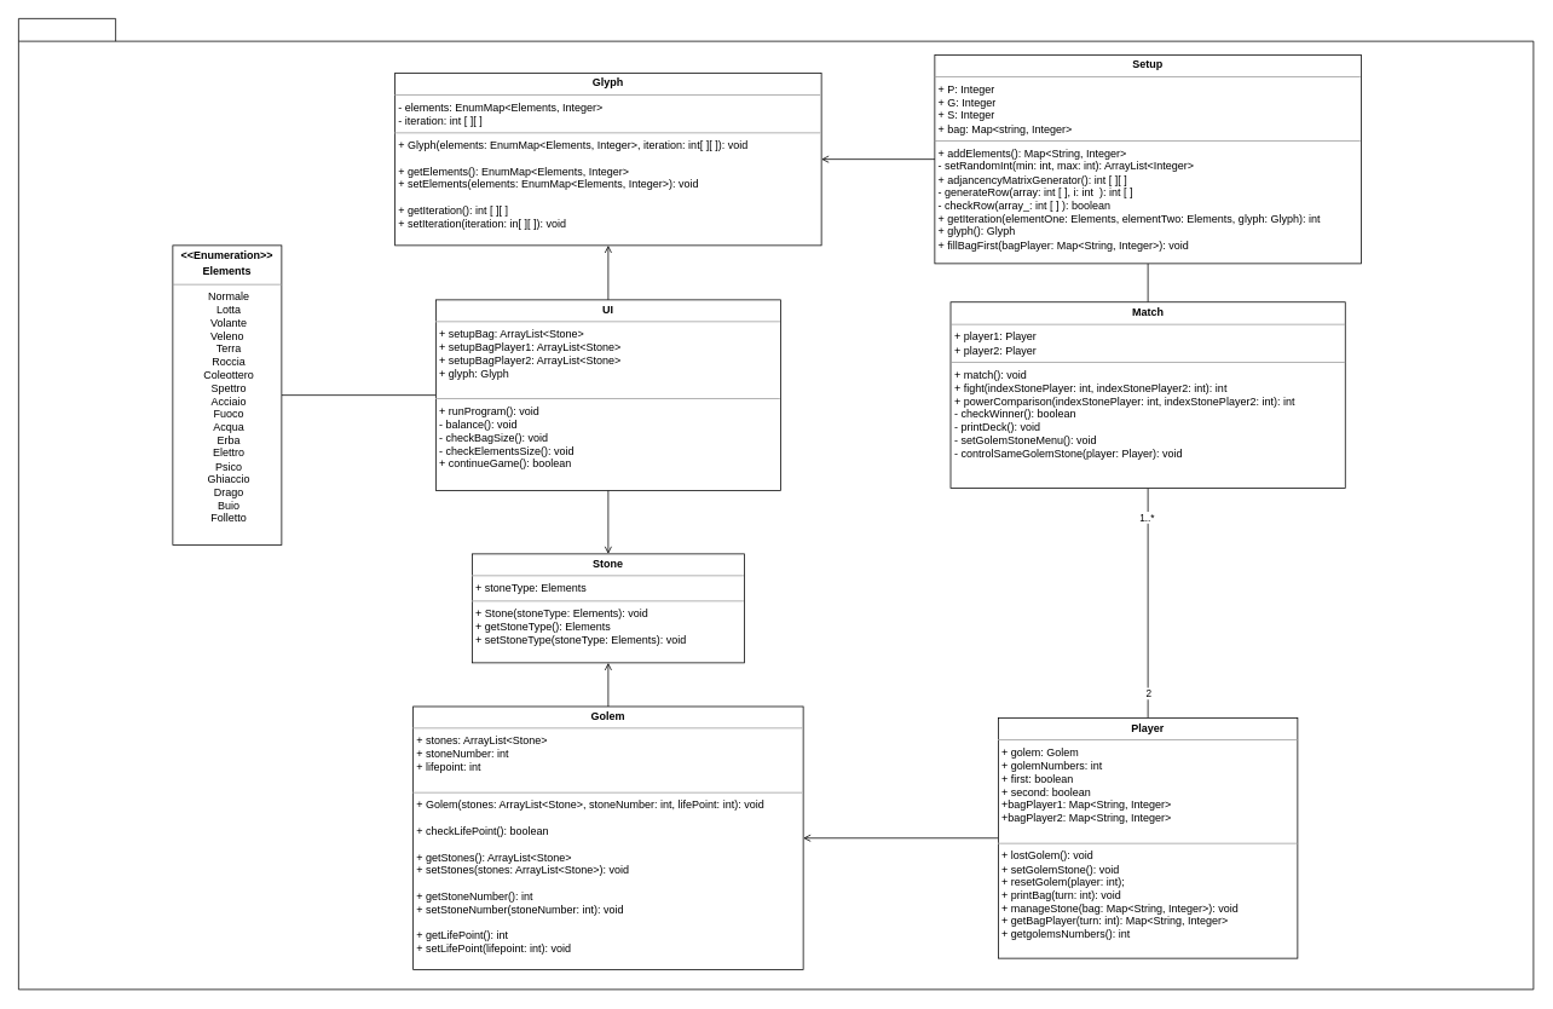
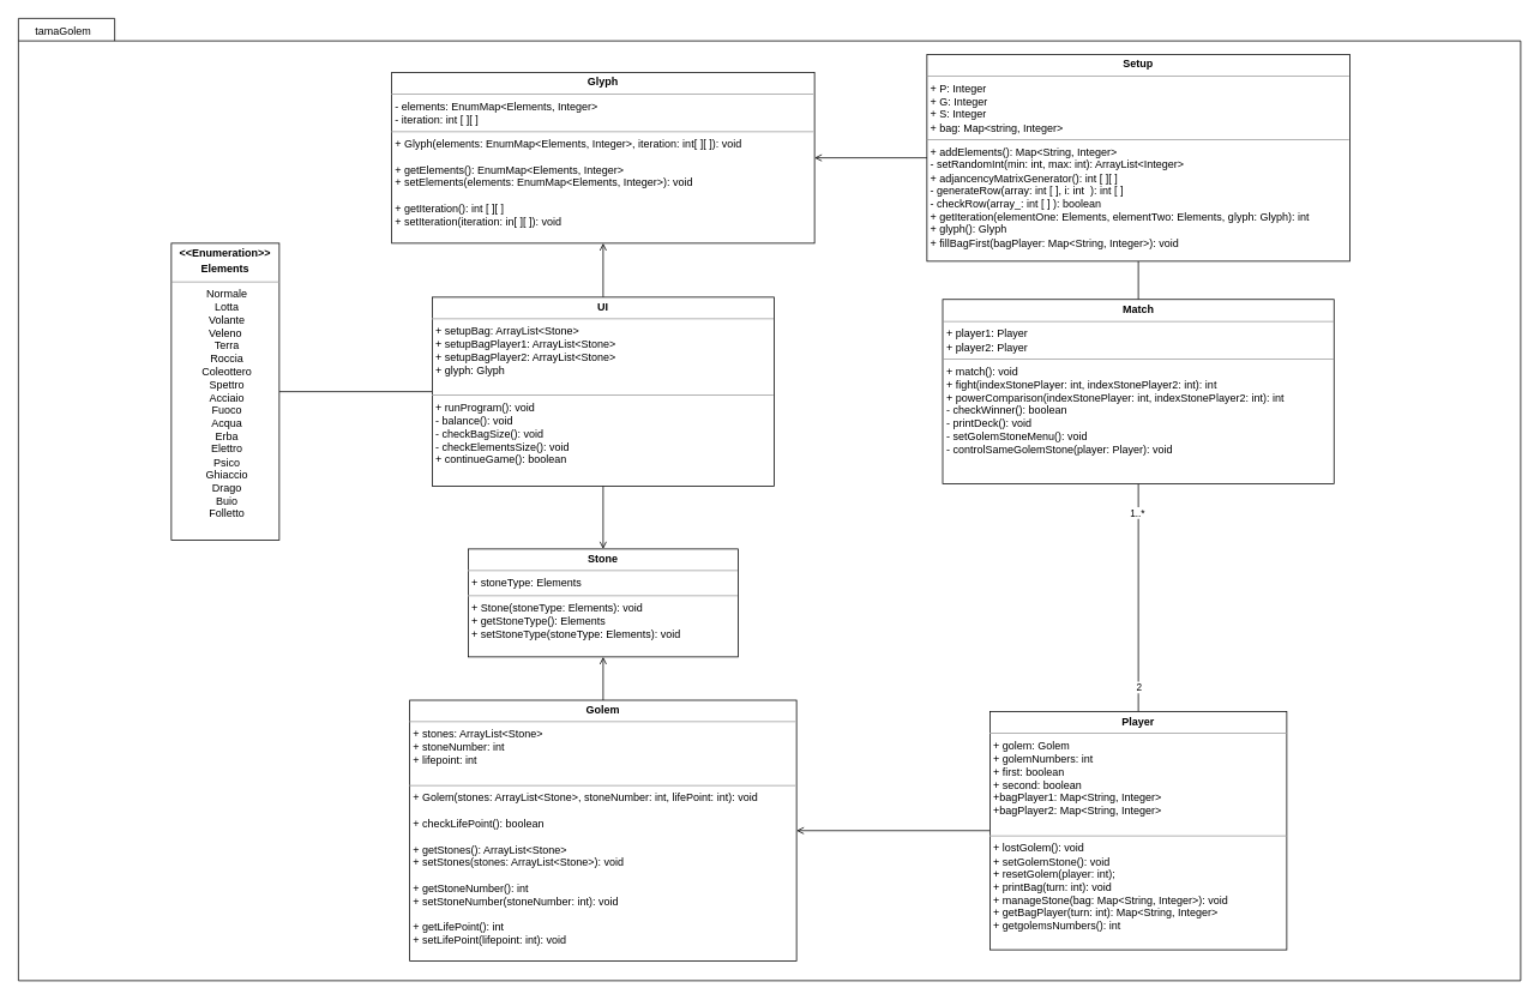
  <mxCell id="0" />
  <mxCell id="1" parent="0" />
  <mxCell id="2" value="" style="shape=folder;fontStyle=1;spacingTop=10;tabWidth=40;tabHeight=25;tabPosition=left;html=1;" parent="1" vertex="1"><mxGeometry x="20" y="20" width="1670" height="1070" as="geometry" /></mxCell>
  <mxCell id="3" style="edgeStyle=orthogonalEdgeStyle;rounded=0;orthogonalLoop=1;jettySize=auto;html=1;exitX=0.5;exitY=1;exitDx=0;exitDy=0;entryX=0.5;entryY=0;entryDx=0;entryDy=0;startArrow=none;startFill=0;endArrow=none;endFill=0;endSize=10;" parent="1" source="4" target="15" edge="1"><mxGeometry relative="1" as="geometry" /></mxCell>
  <mxCell id="4" value="&lt;p style=&quot;margin: 0px ; margin-top: 4px ; text-align: center&quot;&gt;&lt;b&gt;Setup&lt;/b&gt;&lt;/p&gt;&lt;hr size=&quot;1&quot;&gt;&lt;p style=&quot;margin: 0px ; margin-left: 4px&quot;&gt;+ P: Integer&lt;/p&gt;&lt;p style=&quot;margin: 0px ; margin-left: 4px&quot;&gt;+ G: Integer&lt;/p&gt;&lt;p style=&quot;margin: 0px 0px 0px 4px&quot;&gt;+ S: Integer&lt;/p&gt;&lt;p style=&quot;margin: 0px ; margin-left: 4px&quot;&gt;+ bag: Map&amp;lt;string, Integer&amp;gt;&lt;/p&gt;&lt;hr size=&quot;1&quot;&gt;&lt;p style=&quot;margin: 0px ; margin-left: 4px&quot;&gt;+ addElements(): Map&amp;lt;String, Integer&amp;gt;&lt;/p&gt;&lt;p style=&quot;margin: 0px ; margin-left: 4px&quot;&gt;- setRandomInt(min: int, max: int): ArrayList&amp;lt;Integer&amp;gt;&lt;/p&gt;&lt;p style=&quot;margin: 0px ; margin-left: 4px&quot;&gt;+ adjancencyMatrixGenerator(): int [ ][ ]&lt;/p&gt;&lt;p style=&quot;margin: 0px ; margin-left: 4px&quot;&gt;- generateRow(array: int [ ], i: int&amp;nbsp; ): int [ ]&lt;/p&gt;&lt;p style=&quot;margin: 0px ; margin-left: 4px&quot;&gt;- checkRow(array_: int [ ] ): boolean&lt;/p&gt;&lt;p style=&quot;margin: 0px ; margin-left: 4px&quot;&gt;+ getIteration(elementOne: Elements, elementTwo: Elements, glyph: Glyph): int&lt;/p&gt;&lt;p style=&quot;margin: 0px ; margin-left: 4px&quot;&gt;+ glyph(): Glyph&lt;/p&gt;&lt;p style=&quot;margin: 0px ; margin-left: 4px&quot;&gt;+ fillBagFirst(bagPlayer: Map&amp;lt;String, Integer&amp;gt;): void&lt;/p&gt;" style="verticalAlign=top;align=left;overflow=fill;fontSize=12;fontFamily=Helvetica;html=1;" parent="1" vertex="1"><mxGeometry x="1030" y="60" width="470" height="230" as="geometry" /></mxCell>
  <mxCell id="5" style="edgeStyle=orthogonalEdgeStyle;rounded=0;orthogonalLoop=1;jettySize=auto;html=1;exitX=1;exitY=0.5;exitDx=0;exitDy=0;endArrow=none;endFill=0;startArrow=open;startFill=0;" parent="1" source="6" target="16" edge="1"><mxGeometry relative="1" as="geometry" /></mxCell>
  <mxCell id="6" value="&lt;p style=&quot;margin: 0px ; margin-top: 4px ; text-align: center&quot;&gt;&lt;b&gt;Golem&lt;/b&gt;&lt;/p&gt;&lt;hr size=&quot;1&quot;&gt;&lt;p style=&quot;margin: 0px ; margin-left: 4px&quot;&gt;+ stones: ArrayList&amp;lt;Stone&amp;gt;&lt;/p&gt;&lt;p style=&quot;margin: 0px ; margin-left: 4px&quot;&gt;+ stoneNumber: int&lt;/p&gt;&lt;p style=&quot;margin: 0px ; margin-left: 4px&quot;&gt;+ lifepoint: int&lt;/p&gt;&lt;p style=&quot;margin: 0px ; margin-left: 4px&quot;&gt;&lt;br&gt;&lt;/p&gt;&lt;hr size=&quot;1&quot;&gt;&lt;p style=&quot;margin: 0px ; margin-left: 4px&quot;&gt;+ Golem(stones: ArrayList&amp;lt;Stone&amp;gt;, stoneNumber: int, lifePoint: int): void&lt;/p&gt;&lt;p style=&quot;margin: 0px ; margin-left: 4px&quot;&gt;&lt;br&gt;&lt;/p&gt;&lt;p style=&quot;margin: 0px ; margin-left: 4px&quot;&gt;+ checkLifePoint(): boolean&lt;/p&gt;&lt;p style=&quot;margin: 0px ; margin-left: 4px&quot;&gt;&lt;br&gt;&lt;/p&gt;&lt;p style=&quot;margin: 0px ; margin-left: 4px&quot;&gt;+ getStones(): ArrayList&amp;lt;Stone&amp;gt;&lt;/p&gt;&lt;p style=&quot;margin: 0px ; margin-left: 4px&quot;&gt;+ setStones(stones: ArrayList&amp;lt;Stone&amp;gt;): void&lt;br&gt;&lt;/p&gt;&lt;p style=&quot;margin: 0px ; margin-left: 4px&quot;&gt;&lt;br&gt;&lt;/p&gt;&lt;p style=&quot;margin: 0px ; margin-left: 4px&quot;&gt;+ getStoneNumber(): int&lt;/p&gt;&lt;p style=&quot;margin: 0px ; margin-left: 4px&quot;&gt;+ setStoneNumber(stoneNumber: int): void&lt;br&gt;&lt;/p&gt;&lt;p style=&quot;margin: 0px ; margin-left: 4px&quot;&gt;&lt;br&gt;&lt;/p&gt;&lt;p style=&quot;margin: 0px ; margin-left: 4px&quot;&gt;+ getLifePoint(): int&lt;/p&gt;&lt;p style=&quot;margin: 0px ; margin-left: 4px&quot;&gt;+ setLifePoint(lifepoint: int): void&lt;br&gt;&lt;/p&gt;" style="verticalAlign=top;align=left;overflow=fill;fontSize=12;fontFamily=Helvetica;html=1;" parent="1" vertex="1"><mxGeometry x="455" y="778.17" width="430" height="290" as="geometry" /></mxCell>
  <mxCell id="7" style="edgeStyle=orthogonalEdgeStyle;rounded=0;orthogonalLoop=1;jettySize=auto;html=1;exitX=1;exitY=0.5;exitDx=0;exitDy=0;entryX=0;entryY=0.5;entryDx=0;entryDy=0;endArrow=none;endFill=0;" parent="1" source="8" target="20" edge="1"><mxGeometry relative="1" as="geometry" /></mxCell>
  <mxCell id="8" value="&lt;p style=&quot;margin: 0px ; margin-top: 4px ; text-align: center&quot;&gt;&lt;b&gt;&amp;lt;&amp;lt;Enumeration&amp;gt;&amp;gt;&lt;/b&gt;&lt;/p&gt;&lt;p style=&quot;margin: 0px ; margin-top: 4px ; text-align: center&quot;&gt;&lt;b&gt;Elements&lt;/b&gt;&lt;/p&gt;&lt;hr size=&quot;1&quot;&gt;&lt;p style=&quot;margin: 0px ; margin-left: 4px&quot;&gt;&lt;/p&gt;&lt;p style=&quot;text-align: center ; margin: 0px 0px 0px 4px&quot;&gt;Normale&lt;/p&gt;&lt;p style=&quot;text-align: center ; margin: 0px 0px 0px 4px&quot;&gt;Lotta&lt;/p&gt;&lt;p style=&quot;text-align: center ; margin: 0px 0px 0px 4px&quot;&gt;Volante&lt;/p&gt;&lt;p style=&quot;text-align: center ; margin: 0px 0px 0px 4px&quot;&gt;Veleno&amp;nbsp;&lt;/p&gt;&lt;p style=&quot;text-align: center ; margin: 0px 0px 0px 4px&quot;&gt;Terra&lt;/p&gt;&lt;p style=&quot;text-align: center ; margin: 0px 0px 0px 4px&quot;&gt;Roccia&lt;/p&gt;&lt;p style=&quot;text-align: center ; margin: 0px 0px 0px 4px&quot;&gt;Coleottero&lt;/p&gt;&lt;p style=&quot;text-align: center ; margin: 0px 0px 0px 4px&quot;&gt;Spettro&lt;/p&gt;&lt;p style=&quot;text-align: center ; margin: 0px 0px 0px 4px&quot;&gt;Acciaio&lt;/p&gt;&lt;p style=&quot;text-align: center ; margin: 0px 0px 0px 4px&quot;&gt;Fuoco&lt;/p&gt;&lt;p style=&quot;text-align: center ; margin: 0px 0px 0px 4px&quot;&gt;Acqua&lt;/p&gt;&lt;p style=&quot;text-align: center ; margin: 0px 0px 0px 4px&quot;&gt;Erba&lt;/p&gt;&lt;p style=&quot;text-align: center ; margin: 0px 0px 0px 4px&quot;&gt;Elettro&lt;/p&gt;&lt;p style=&quot;text-align: center ; margin: 0px 0px 0px 4px&quot;&gt;Psico&lt;/p&gt;&lt;p style=&quot;text-align: center ; margin: 0px 0px 0px 4px&quot;&gt;Ghiaccio&lt;/p&gt;&lt;p style=&quot;text-align: center ; margin: 0px 0px 0px 4px&quot;&gt;Drago&lt;/p&gt;&lt;p style=&quot;text-align: center ; margin: 0px 0px 0px 4px&quot;&gt;Buio&lt;/p&gt;&lt;p style=&quot;text-align: center ; margin: 0px 0px 0px 4px&quot;&gt;Folletto&lt;/p&gt;&lt;p style=&quot;text-align: center ; margin: 0px 0px 0px 4px&quot;&gt;&lt;br&gt;&lt;/p&gt;" style="verticalAlign=top;align=left;overflow=fill;fontSize=12;fontFamily=Helvetica;html=1;" parent="1" vertex="1"><mxGeometry x="190" y="270" width="120" height="330" as="geometry" /></mxCell>
  <mxCell id="9" style="edgeStyle=orthogonalEdgeStyle;rounded=0;orthogonalLoop=1;jettySize=auto;html=1;exitX=0.5;exitY=1;exitDx=0;exitDy=0;endArrow=none;endFill=0;startArrow=open;startFill=0;" parent="1" source="11" target="20" edge="1"><mxGeometry relative="1" as="geometry" /></mxCell>
  <mxCell id="10" style="edgeStyle=orthogonalEdgeStyle;rounded=0;orthogonalLoop=1;jettySize=auto;html=1;exitX=1;exitY=0.5;exitDx=0;exitDy=0;entryX=0;entryY=0.5;entryDx=0;entryDy=0;endArrow=none;endFill=0;startArrow=open;startFill=0;" parent="1" source="11" target="4" edge="1"><mxGeometry relative="1" as="geometry" /></mxCell>
  <mxCell id="11" value="&lt;p style=&quot;margin: 0px ; margin-top: 4px ; text-align: center&quot;&gt;&lt;b&gt;Glyph&lt;/b&gt;&lt;/p&gt;&lt;hr size=&quot;1&quot;&gt;&lt;p style=&quot;margin: 0px ; margin-left: 4px&quot;&gt;- elements: EnumMap&amp;lt;Elements, Integer&amp;gt;&lt;/p&gt;&lt;p style=&quot;margin: 0px ; margin-left: 4px&quot;&gt;- iteration: int [ ][ ]&lt;/p&gt;&lt;hr size=&quot;1&quot;&gt;&lt;p style=&quot;margin: 0px ; margin-left: 4px&quot;&gt;+ Glyph(elements: EnumMap&amp;lt;Elements, Integer&amp;gt;, iteration: int[ ][ ]): void&lt;/p&gt;&lt;p style=&quot;margin: 0px ; margin-left: 4px&quot;&gt;&lt;/p&gt;&lt;p style=&quot;margin: 0px 0px 0px 4px&quot;&gt;&lt;br&gt;&lt;/p&gt;&lt;p style=&quot;margin: 0px 0px 0px 4px&quot;&gt;+ getElements(): EnumMap&amp;lt;Elements, Integer&amp;gt;&lt;/p&gt;&lt;p style=&quot;margin: 0px 0px 0px 4px&quot;&gt;+ setElements(elements: EnumMap&amp;lt;Elements, Integer&amp;gt;): void&lt;/p&gt;&lt;p style=&quot;margin: 0px 0px 0px 4px&quot;&gt;&lt;br&gt;&lt;/p&gt;&lt;p style=&quot;margin: 0px 0px 0px 4px&quot;&gt;+ getIteration(): int [ ][ ]&lt;/p&gt;&lt;p style=&quot;margin: 0px 0px 0px 4px&quot;&gt;+ setIteration(iteration: in[ ][ ]): void&lt;/p&gt;&lt;p style=&quot;margin: 0px 0px 0px 4px&quot;&gt;&lt;span&gt;&amp;nbsp;&lt;/span&gt;&lt;br&gt;&lt;/p&gt;" style="verticalAlign=top;align=left;overflow=fill;fontSize=12;fontFamily=Helvetica;html=1;" parent="1" vertex="1"><mxGeometry x="435" y="80" width="470" height="190" as="geometry" /></mxCell>
  <mxCell id="12" style="edgeStyle=orthogonalEdgeStyle;rounded=0;orthogonalLoop=1;jettySize=auto;html=1;exitX=0.5;exitY=1;exitDx=0;exitDy=0;entryX=0.5;entryY=0;entryDx=0;entryDy=0;endArrow=none;endFill=0;" parent="1" source="15" target="16" edge="1"><mxGeometry relative="1" as="geometry" /></mxCell>
  <mxCell id="13" value="2" style="edgeLabel;html=1;align=center;verticalAlign=middle;resizable=0;points=[];" parent="12" vertex="1" connectable="0"><mxGeometry x="0.783" relative="1" as="geometry"><mxPoint as="offset" /></mxGeometry></mxCell>
  <mxCell id="14" value="1..*" style="edgeLabel;html=1;align=center;verticalAlign=middle;resizable=0;points=[];" parent="12" vertex="1" connectable="0"><mxGeometry x="-0.858" y="-2" relative="1" as="geometry"><mxPoint y="14" as="offset" /></mxGeometry></mxCell>
  <mxCell id="15" value="&lt;p style=&quot;margin: 0px ; margin-top: 4px ; text-align: center&quot;&gt;&lt;b&gt;Match&lt;/b&gt;&lt;/p&gt;&lt;hr size=&quot;1&quot;&gt;&lt;p style=&quot;margin: 0px ; margin-left: 4px&quot;&gt;+ player1: Player&lt;/p&gt;&lt;p style=&quot;margin: 0px 0px 0px 4px&quot;&gt;+ player2: Player&lt;/p&gt;&lt;hr size=&quot;1&quot;&gt;&lt;p style=&quot;margin: 0px ; margin-left: 4px&quot;&gt;+ match(): void&lt;/p&gt;&lt;p style=&quot;margin: 0px ; margin-left: 4px&quot;&gt;+ fight(indexStonePlayer: int, indexStonePlayer2: int): int&lt;/p&gt;&lt;p style=&quot;margin: 0px 0px 0px 4px&quot;&gt;+ powerComparison(indexStonePlayer: int, indexStonePlayer2: int): int&lt;/p&gt;&lt;p style=&quot;margin: 0px ; margin-left: 4px&quot;&gt;- checkWinner(): boolean&lt;/p&gt;&lt;p style=&quot;margin: 0px ; margin-left: 4px&quot;&gt;- printDeck(): void&lt;/p&gt;&lt;p style=&quot;margin: 0px ; margin-left: 4px&quot;&gt;- setGolemStoneMenu(): void&lt;/p&gt;&lt;p style=&quot;margin: 0px ; margin-left: 4px&quot;&gt;- controlSameGolemStone(player: Player): void&lt;/p&gt;" style="verticalAlign=top;align=left;overflow=fill;fontSize=12;fontFamily=Helvetica;html=1;" parent="1" vertex="1"><mxGeometry x="1047.5" y="332.5" width="435" height="205" as="geometry" /></mxCell>
  <mxCell id="16" value="&lt;p style=&quot;margin: 0px ; margin-top: 4px ; text-align: center&quot;&gt;&lt;b&gt;Player&lt;/b&gt;&lt;/p&gt;&lt;hr size=&quot;1&quot;&gt;&lt;p style=&quot;margin: 0px ; margin-left: 4px&quot;&gt;+ golem: Golem&lt;/p&gt;&lt;p style=&quot;margin: 0px ; margin-left: 4px&quot;&gt;+ golemNumbers: int&lt;/p&gt;&lt;p style=&quot;margin: 0px ; margin-left: 4px&quot;&gt;+ first: boolean&lt;/p&gt;&lt;p style=&quot;margin: 0px ; margin-left: 4px&quot;&gt;+ second: boolean&lt;/p&gt;&lt;p style=&quot;margin: 0px ; margin-left: 4px&quot;&gt;+bagPlayer1: Map&amp;lt;String, Integer&amp;gt;&lt;/p&gt;&lt;p style=&quot;margin: 0px ; margin-left: 4px&quot;&gt;+bagPlayer2: Map&amp;lt;String, Integer&amp;gt;&lt;br&gt;&lt;/p&gt;&lt;div&gt;&lt;br&gt;&lt;/div&gt;&lt;hr size=&quot;1&quot;&gt;&lt;p style=&quot;margin: 0px ; margin-left: 4px&quot;&gt;+ lostGolem(): void&lt;/p&gt;&lt;p style=&quot;margin: 0px ; margin-left: 4px&quot;&gt;+ setGolemStone(): void&lt;/p&gt;&lt;p style=&quot;margin: 0px ; margin-left: 4px&quot;&gt;+ resetGolem(player: int);&lt;/p&gt;&lt;p style=&quot;margin: 0px ; margin-left: 4px&quot;&gt;+ printBag(turn: int): void&lt;/p&gt;&lt;p style=&quot;margin: 0px ; margin-left: 4px&quot;&gt;+ manageStone(bag: Map&amp;lt;String, Integer&amp;gt;): void&lt;/p&gt;&lt;p style=&quot;margin: 0px ; margin-left: 4px&quot;&gt;+ getBagPlayer(turn: int): Map&amp;lt;String, Integer&amp;gt;&lt;/p&gt;&lt;p style=&quot;margin: 0px ; margin-left: 4px&quot;&gt;+ getgolemsNumbers(): int&lt;/p&gt;" style="verticalAlign=top;align=left;overflow=fill;fontSize=12;fontFamily=Helvetica;html=1;" parent="1" vertex="1"><mxGeometry x="1100" y="790.67" width="330" height="265" as="geometry" /></mxCell>
  <mxCell id="17" style="edgeStyle=orthogonalEdgeStyle;rounded=0;orthogonalLoop=1;jettySize=auto;html=1;exitX=0.5;exitY=0;exitDx=0;exitDy=0;entryX=0.5;entryY=1;entryDx=0;entryDy=0;endArrow=none;endFill=0;startArrow=open;startFill=0;" parent="1" source="19" target="20" edge="1"><mxGeometry relative="1" as="geometry" /></mxCell>
  <mxCell id="18" style="edgeStyle=orthogonalEdgeStyle;rounded=0;orthogonalLoop=1;jettySize=auto;html=1;exitX=0.5;exitY=1;exitDx=0;exitDy=0;entryX=0.5;entryY=0;entryDx=0;entryDy=0;endArrow=none;endFill=0;startArrow=open;startFill=0;endSize=10;" parent="1" source="19" target="6" edge="1"><mxGeometry relative="1" as="geometry" /></mxCell>
  <mxCell id="19" value="&lt;p style=&quot;margin: 0px ; margin-top: 4px ; text-align: center&quot;&gt;&lt;b&gt;Stone&lt;/b&gt;&lt;/p&gt;&lt;hr size=&quot;1&quot;&gt;&lt;p style=&quot;margin: 0px ; margin-left: 4px&quot;&gt;+ stoneType: Elements&lt;/p&gt;&lt;hr size=&quot;1&quot;&gt;&lt;p style=&quot;margin: 0px ; margin-left: 4px&quot;&gt;+ Stone(stoneType: Elements): void&lt;/p&gt;&lt;p style=&quot;margin: 0px ; margin-left: 4px&quot;&gt;+ getStoneType(): Elements&lt;/p&gt;&lt;p style=&quot;margin: 0px ; margin-left: 4px&quot;&gt;+ setStoneType(stoneType: Elements): void&lt;br&gt;&lt;/p&gt;" style="verticalAlign=top;align=left;overflow=fill;fontSize=12;fontFamily=Helvetica;html=1;" parent="1" vertex="1"><mxGeometry x="520" y="610" width="300" height="120" as="geometry" /></mxCell>
  <mxCell id="20" value="&lt;p style=&quot;margin: 0px ; margin-top: 4px ; text-align: center&quot;&gt;&lt;b&gt;UI&lt;/b&gt;&lt;/p&gt;&lt;hr size=&quot;1&quot;&gt;&lt;p style=&quot;margin: 0px ; margin-left: 4px&quot;&gt;+ setupBag: ArrayList&amp;lt;Stone&amp;gt;&lt;/p&gt;&lt;p style=&quot;margin: 0px ; margin-left: 4px&quot;&gt;+ setupBagPlayer1: ArrayList&amp;lt;Stone&amp;gt;&lt;/p&gt;&lt;p style=&quot;margin: 0px ; margin-left: 4px&quot;&gt;+ setupBagPlayer2: ArrayList&amp;lt;Stone&amp;gt;&lt;br&gt;&lt;/p&gt;&lt;p style=&quot;margin: 0px ; margin-left: 4px&quot;&gt;+ glyph: Glyph&lt;/p&gt;&lt;div&gt;&lt;br&gt;&lt;/div&gt;&lt;hr size=&quot;1&quot;&gt;&lt;p style=&quot;margin: 0px ; margin-left: 4px&quot;&gt;+ runProgram(): void&lt;/p&gt;&lt;p style=&quot;margin: 0px ; margin-left: 4px&quot;&gt;- balance(): void&lt;/p&gt;&lt;p style=&quot;margin: 0px ; margin-left: 4px&quot;&gt;- checkBagSize(): void&lt;/p&gt;&lt;p style=&quot;margin: 0px 0px 0px 4px&quot;&gt;- checkElementsSize(): void&lt;/p&gt;&lt;p style=&quot;margin: 0px 0px 0px 4px&quot;&gt;+ continueGame(): boolean&lt;/p&gt;&lt;p style=&quot;margin: 0px 0px 0px 4px&quot;&gt;&lt;br&gt;&lt;/p&gt;&lt;p style=&quot;margin: 0px ; margin-left: 4px&quot;&gt;&lt;br&gt;&lt;/p&gt;" style="verticalAlign=top;align=left;overflow=fill;fontSize=12;fontFamily=Helvetica;html=1;" parent="1" vertex="1"><mxGeometry x="480" y="330" width="380" height="210" as="geometry" /></mxCell>
+ <mxCell id="21" value="tamaGolem" style="text;html=1;strokeColor=none;fillColor=none;align=center;verticalAlign=middle;whiteSpace=wrap;rounded=0;" parent="1" vertex="1"><mxGeometry x="30" y="20" width="80" height="30" as="geometry" /></mxCell>
